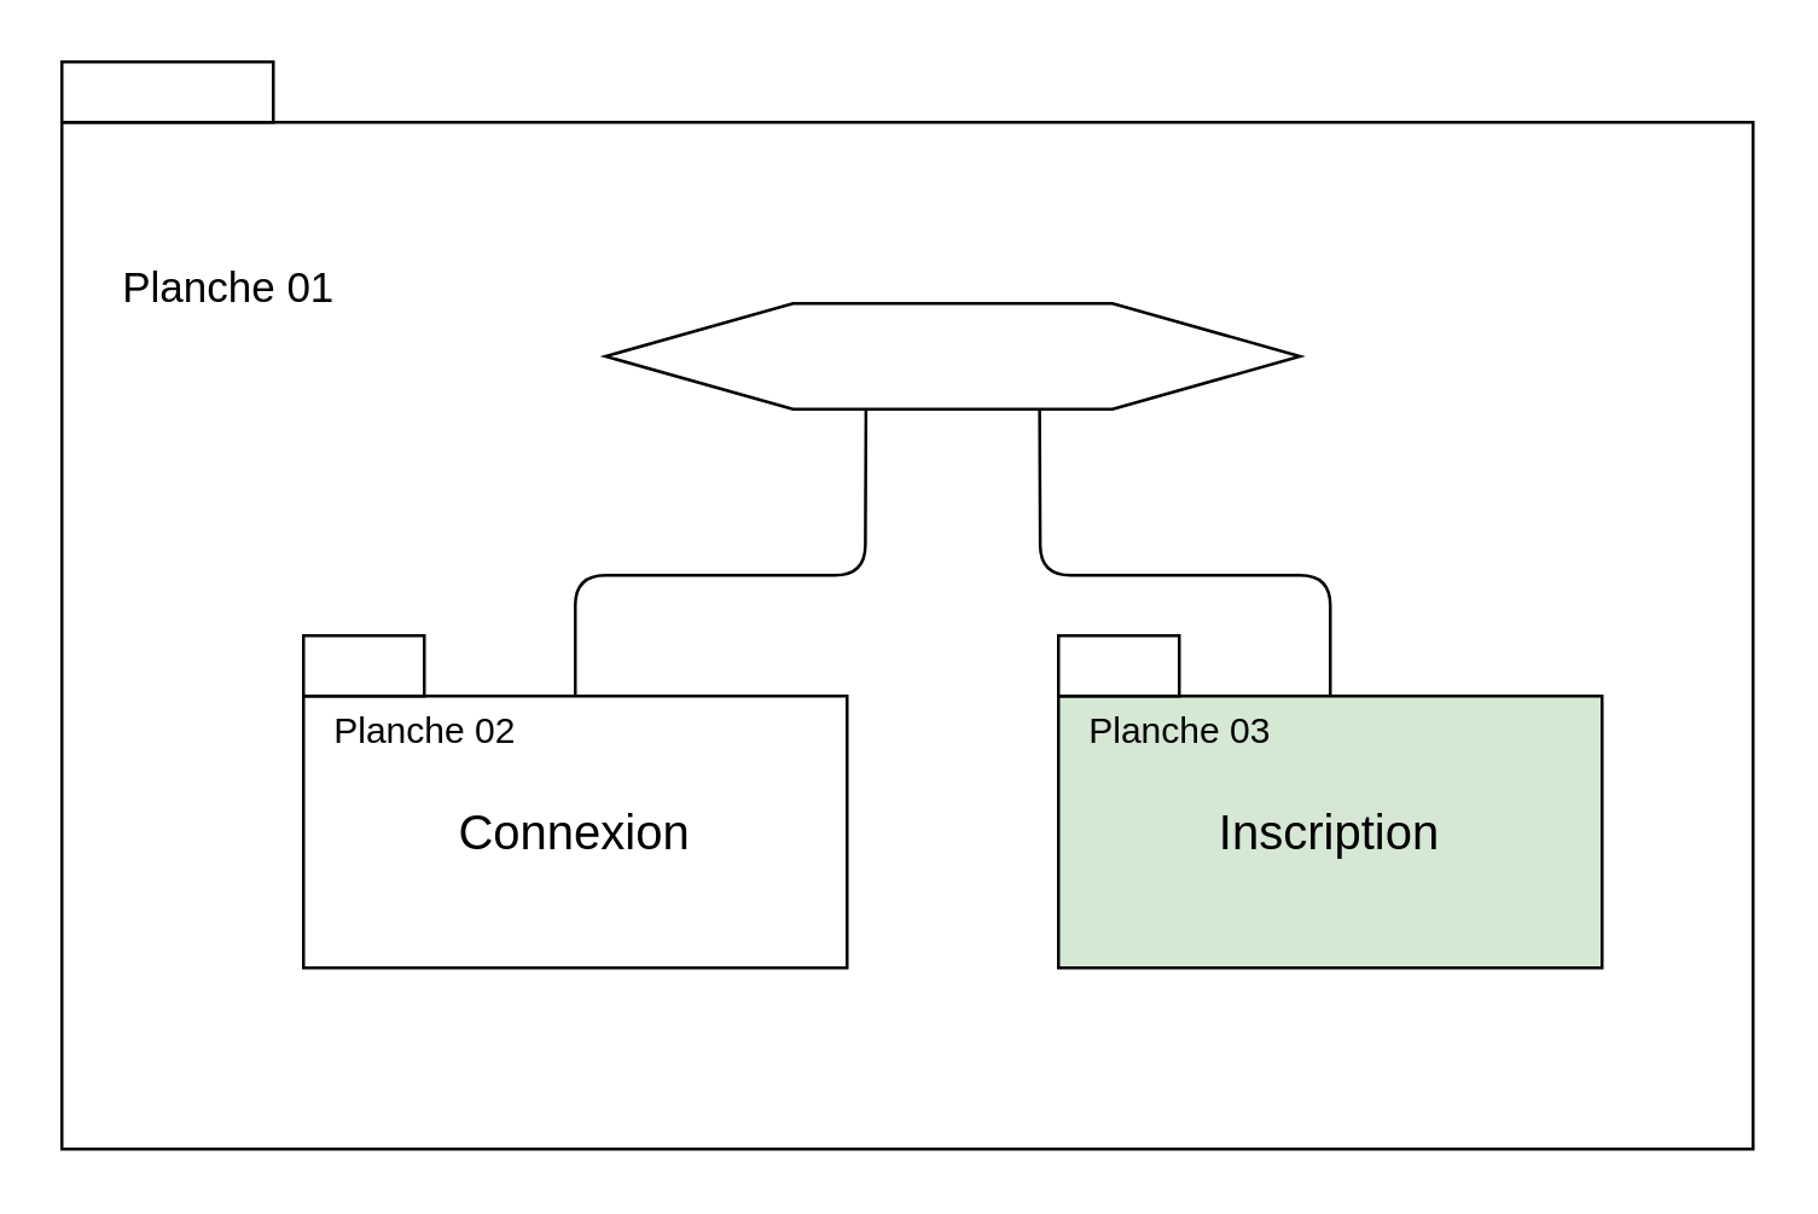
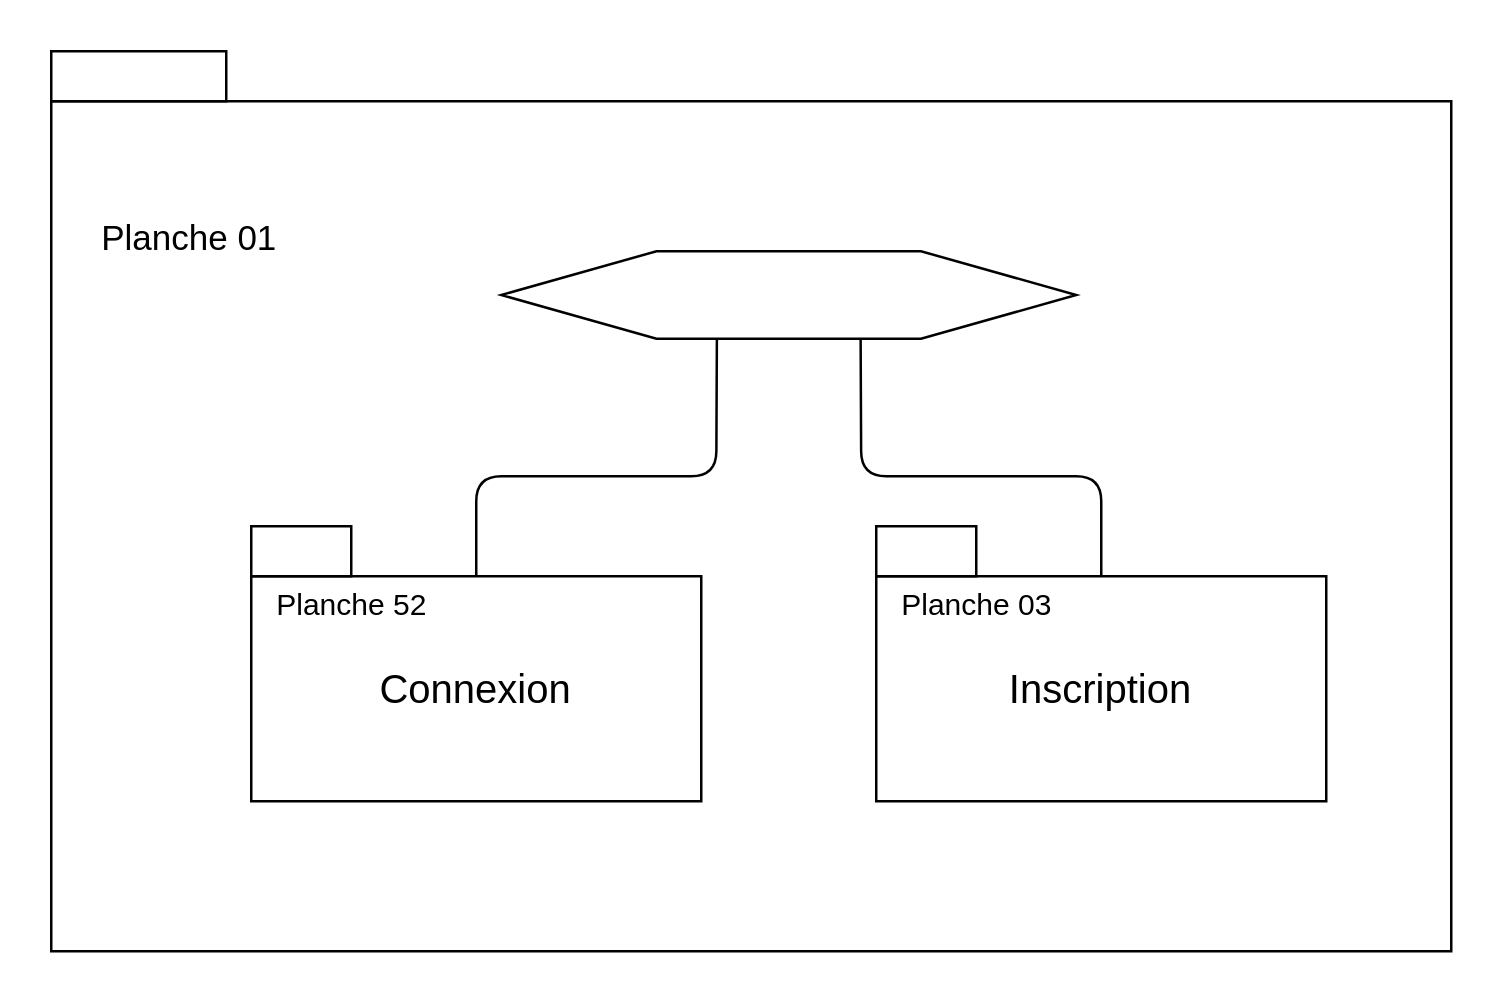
  <mxCell id="0" />
  <mxCell id="1" parent="0" />
  <mxCell id="2" value="" style="verticalLabelPosition=bottom;verticalAlign=top;html=1;shape=mxgraph.basic.rect;fillColor2=none;strokeWidth=1;size=20;indent=5;labelBackgroundColor=none;fontSize=14;fontColor=#000000;textOpacity=0;fillColor=none;" vertex="1" parent="1"><mxGeometry x="20" y="40" width="560" height="340" as="geometry" /></mxCell>
  <mxCell id="3" value="" style="verticalLabelPosition=bottom;verticalAlign=top;html=1;shape=hexagon;perimeter=hexagonPerimeter2;arcSize=6;size=0.27;" vertex="1" parent="1"><mxGeometry x="200" y="100" width="230" height="35" as="geometry" /></mxCell>
  <mxCell id="4" value="" style="endArrow=none;html=1;exitX=0.375;exitY=1;exitDx=0;exitDy=0;entryX=0.5;entryY=0;entryDx=0;entryDy=0;" edge="1" parent="1" source="3" target="6"><mxGeometry width="50" height="50" relative="1" as="geometry"><mxPoint x="390" y="130" as="sourcePoint" /><mxPoint x="286" y="180" as="targetPoint" /><Array as="points"><mxPoint x="286" y="190" /><mxPoint x="190" y="190" /></Array></mxGeometry></mxCell>
  <mxCell id="5" value="" style="group" vertex="1" connectable="0" parent="1"><mxGeometry x="100" y="210" width="180" height="110" as="geometry" /></mxCell>
  <mxCell id="6" value="&lt;div&gt;Connexion&lt;/div&gt;" style="rounded=0;whiteSpace=wrap;html=1;fontSize=16;" vertex="1" parent="5"><mxGeometry y="20" width="180" height="90" as="geometry" /></mxCell>
  <mxCell id="7" value="" style="rounded=0;whiteSpace=wrap;html=1;fontSize=16;" vertex="1" parent="5"><mxGeometry width="40" height="20" as="geometry" /></mxCell>
- <mxCell id="8" value="&lt;font style=&quot;font-size: 12px&quot;&gt;Planche 02&lt;/font&gt;" style="text;html=1;resizable=0;autosize=1;align=center;verticalAlign=middle;points=[];fillColor=none;strokeColor=none;rounded=0;fontSize=16;" vertex="1" parent="5"><mxGeometry y="15" width="80" height="30" as="geometry" /></mxCell>
+ <mxCell id="8" value="&lt;font style=&quot;font-size: 12px&quot;&gt;Planche 52&lt;/font&gt;" style="text;html=1;resizable=0;autosize=1;align=center;verticalAlign=middle;points=[];fillColor=none;strokeColor=none;rounded=0;fontSize=16;" vertex="1" parent="5"><mxGeometry y="15" width="80" height="30" as="geometry" /></mxCell>
  <mxCell id="9" value="" style="group" vertex="1" connectable="0" parent="1"><mxGeometry x="350" y="210" width="180" height="110" as="geometry" /></mxCell>
- <mxCell id="10" value="&lt;div&gt;Inscription&lt;/div&gt;" style="rounded=0;whiteSpace=wrap;html=1;fontSize=16;fillColor=#d5e8d4;" vertex="1" parent="9"><mxGeometry y="20" width="180" height="90" as="geometry" /></mxCell>
+ <mxCell id="10" value="&lt;div&gt;Inscription&lt;/div&gt;" style="rounded=0;whiteSpace=wrap;html=1;fontSize=16;" vertex="1" parent="9"><mxGeometry y="20" width="180" height="90" as="geometry" /></mxCell>
  <mxCell id="11" value="" style="rounded=0;whiteSpace=wrap;html=1;fontSize=16;" vertex="1" parent="9"><mxGeometry width="40" height="20" as="geometry" /></mxCell>
  <mxCell id="12" value="&lt;font style=&quot;font-size: 12px&quot;&gt;Planche 03&lt;/font&gt;" style="text;html=1;resizable=0;autosize=1;align=center;verticalAlign=middle;points=[];fillColor=none;strokeColor=none;rounded=0;fontSize=16;" vertex="1" parent="9"><mxGeometry y="15" width="80" height="30" as="geometry" /></mxCell>
  <mxCell id="13" value="" style="endArrow=none;html=1;entryX=0.625;entryY=1;entryDx=0;entryDy=0;exitX=0.5;exitY=0;exitDx=0;exitDy=0;" edge="1" parent="1" source="10" target="3"><mxGeometry width="50" height="50" relative="1" as="geometry"><mxPoint x="490" y="180" as="sourcePoint" /><mxPoint x="430" y="230" as="targetPoint" /><Array as="points"><mxPoint x="440" y="190" /><mxPoint x="344" y="190" /></Array></mxGeometry></mxCell>
  <mxCell id="14" value="Planche 01" style="text;html=1;align=center;verticalAlign=middle;resizable=0;points=[];autosize=1;fontSize=14;" vertex="1" parent="1"><mxGeometry x="30" y="85" width="90" height="20" as="geometry" /></mxCell>
  <mxCell id="15" value="" style="verticalLabelPosition=bottom;verticalAlign=top;html=1;shape=mxgraph.basic.rect;fillColor2=none;strokeWidth=1;size=20;indent=5;labelBackgroundColor=none;fillColor=none;fontSize=14;fontColor=#000000;" vertex="1" parent="1"><mxGeometry x="20" y="20" width="70" height="20" as="geometry" /></mxCell>
